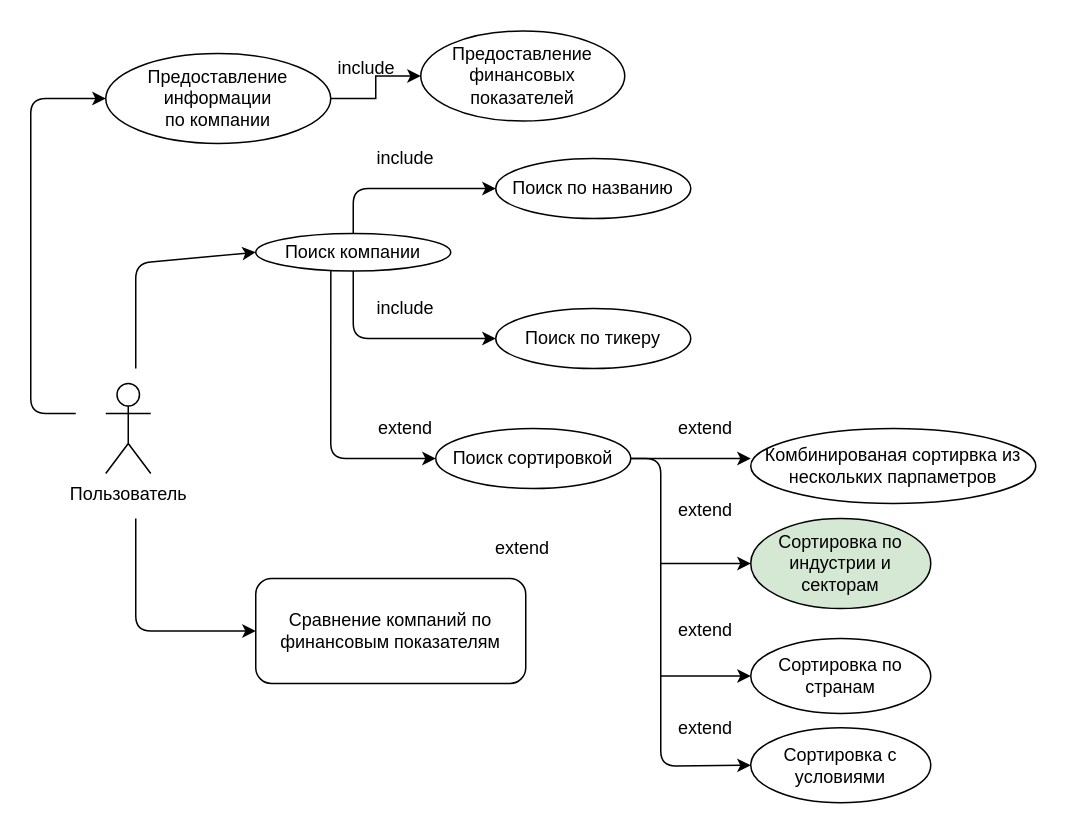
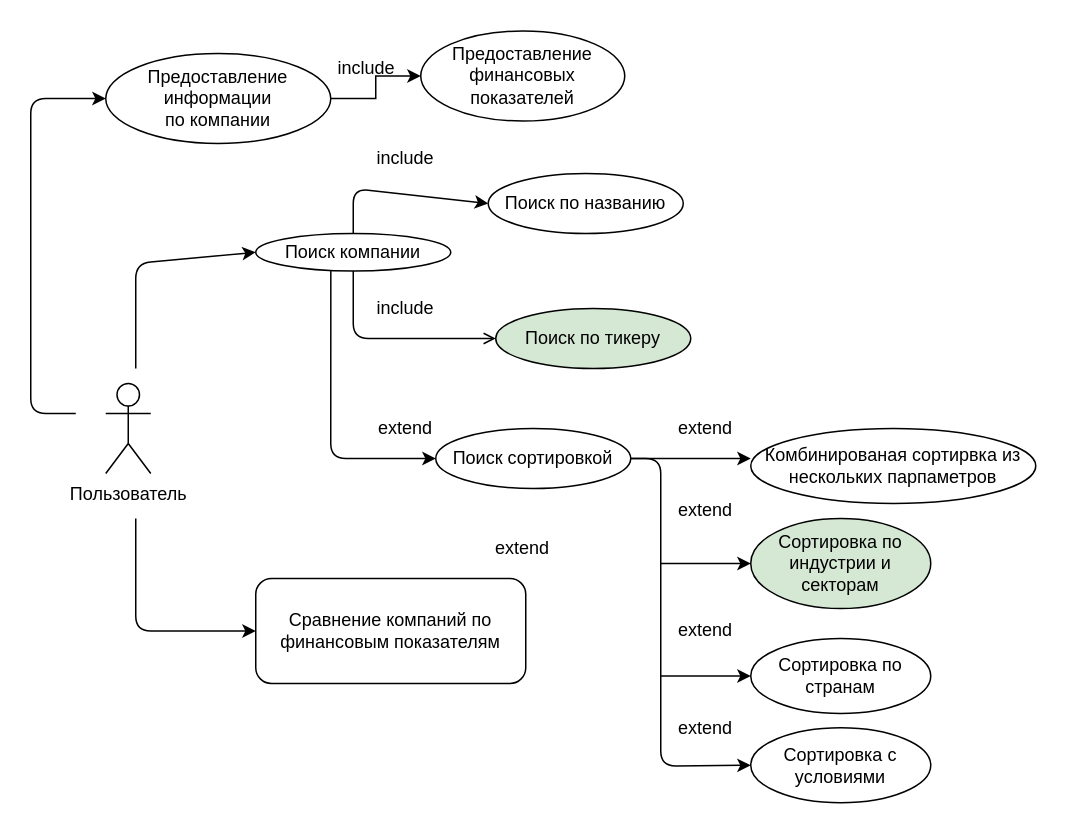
  <mxCell id="0" />
  <mxCell id="1" parent="0" />
  <mxCell id="2" value="Пользователь" style="shape=umlActor;verticalLabelPosition=bottom;verticalAlign=top;html=1;outlineConnect=0;" parent="1" vertex="1"><mxGeometry x="70" y="255" width="30" height="60" as="geometry" /></mxCell>
  <mxCell id="3" value="Поиск компании" style="ellipse;whiteSpace=wrap;html=1;align=center;" parent="1" vertex="1"><mxGeometry x="170" y="155" width="130" height="25" as="geometry" /></mxCell>
  <mxCell id="4" style="edgeStyle=orthogonalEdgeStyle;rounded=0;orthogonalLoop=1;jettySize=auto;html=1;entryX=0;entryY=0.5;entryDx=0;entryDy=0;" parent="1" source="5" target="8" edge="1"><mxGeometry relative="1" as="geometry" /></mxCell>
  <mxCell id="5" value="Предоставление информации &lt;br&gt;по компании" style="ellipse;whiteSpace=wrap;html=1;align=center;" parent="1" vertex="1"><mxGeometry x="70" y="35" width="150" height="60" as="geometry" /></mxCell>
- <mxCell id="6" value="Поиск по названию" style="ellipse;whiteSpace=wrap;html=1;align=center;" parent="1" vertex="1"><mxGeometry x="330" y="105" width="130" height="40" as="geometry" /></mxCell>
- <mxCell id="7" value="Поиск по тикеру" style="ellipse;whiteSpace=wrap;html=1;align=center;" parent="1" vertex="1"><mxGeometry x="330" y="205" width="130" height="40" as="geometry" /></mxCell>
+ <mxCell id="6" value="Поиск по названию" style="ellipse;whiteSpace=wrap;html=1;align=center;" parent="1" vertex="1"><mxGeometry x="325" y="115" width="130" height="40" as="geometry" /></mxCell>
+ <mxCell id="7" value="Поиск по тикеру" style="ellipse;whiteSpace=wrap;html=1;align=center;fillColor=#d5e8d4;" parent="1" vertex="1"><mxGeometry x="330" y="205" width="130" height="40" as="geometry" /></mxCell>
  <mxCell id="8" value="Предоставление финансовых показателей" style="ellipse;whiteSpace=wrap;html=1;align=center;" parent="1" vertex="1"><mxGeometry x="280" y="20" width="136" height="60" as="geometry" /></mxCell>
  <mxCell id="9" value="Сравнение компаний по финансовым показателям" style="whiteSpace=wrap;html=1;align=center;rounded=1;" parent="1" vertex="1"><mxGeometry x="170" y="385" width="180" height="70" as="geometry" /></mxCell>
  <mxCell id="10" value="Сортировка по индустрии и секторам" style="ellipse;whiteSpace=wrap;html=1;align=center;fillColor=#d5e8d4;" parent="1" vertex="1"><mxGeometry x="500" y="345" width="120" height="60" as="geometry" /></mxCell>
  <mxCell id="11" value="Сортировка по странам" style="ellipse;whiteSpace=wrap;html=1;align=center;" parent="1" vertex="1"><mxGeometry x="500" y="425" width="120" height="50" as="geometry" /></mxCell>
  <mxCell id="12" value="" style="endArrow=classic;html=1;entryX=0;entryY=0.5;entryDx=0;entryDy=0;" parent="1" target="3" edge="1"><mxGeometry width="50" height="50" relative="1" as="geometry"><mxPoint x="90" y="245" as="sourcePoint" /><mxPoint x="440" y="265" as="targetPoint" /><Array as="points"><mxPoint x="90" y="175" /></Array></mxGeometry></mxCell>
  <mxCell id="13" value="" style="endArrow=classic;html=1;entryX=0;entryY=0.5;entryDx=0;entryDy=0;" parent="1" target="9" edge="1"><mxGeometry width="50" height="50" relative="1" as="geometry"><mxPoint x="90" y="345" as="sourcePoint" /><mxPoint x="440" y="265" as="targetPoint" /><Array as="points"><mxPoint x="90" y="420" /></Array></mxGeometry></mxCell>
  <mxCell id="14" value="" style="endArrow=classic;html=1;entryX=0;entryY=0.5;entryDx=0;entryDy=0;" parent="1" target="5" edge="1"><mxGeometry width="50" height="50" relative="1" as="geometry"><mxPoint x="50" y="275" as="sourcePoint" /><mxPoint x="20" y="145" as="targetPoint" /><Array as="points"><mxPoint x="20" y="275" /><mxPoint x="20" y="65" /></Array></mxGeometry></mxCell>
- <mxCell id="15" value="" style="endArrow=classic;html=1;exitX=0.5;exitY=1;exitDx=0;exitDy=0;entryX=0;entryY=0.5;entryDx=0;entryDy=0;" parent="1" source="3" target="7" edge="1"><mxGeometry width="50" height="50" relative="1" as="geometry"><mxPoint x="235" y="195" as="sourcePoint" /><mxPoint x="350" y="225" as="targetPoint" /><Array as="points"><mxPoint x="235" y="225" /></Array></mxGeometry></mxCell>
+ <mxCell id="15" value="" style="endArrow=open;html=1;exitX=0.5;exitY=1;exitDx=0;exitDy=0;entryX=0;entryY=0.5;entryDx=0;entryDy=0;" parent="1" source="3" target="7" edge="1"><mxGeometry width="50" height="50" relative="1" as="geometry"><mxPoint x="235" y="195" as="sourcePoint" /><mxPoint x="350" y="225" as="targetPoint" /><Array as="points"><mxPoint x="235" y="225" /></Array></mxGeometry></mxCell>
  <mxCell id="16" value="" style="endArrow=classic;html=1;exitX=0.5;exitY=0;exitDx=0;exitDy=0;entryX=0;entryY=0.5;entryDx=0;entryDy=0;" parent="1" source="3" target="6" edge="1"><mxGeometry width="50" height="50" relative="1" as="geometry"><mxPoint x="390" y="315" as="sourcePoint" /><mxPoint x="440" y="265" as="targetPoint" /><Array as="points"><mxPoint x="235" y="125" /></Array></mxGeometry></mxCell>
  <mxCell id="17" value="" style="endArrow=classic;html=1;exitX=0.385;exitY=0.975;exitDx=0;exitDy=0;entryX=0;entryY=0.5;entryDx=0;entryDy=0;exitPerimeter=0;" parent="1" source="3" target="18" edge="1"><mxGeometry width="50" height="50" relative="1" as="geometry"><mxPoint x="390" y="315" as="sourcePoint" /><mxPoint x="470" y="175" as="targetPoint" /><Array as="points"><mxPoint x="220" y="305" /></Array></mxGeometry></mxCell>
  <mxCell id="18" value="Поиск сортировкой" style="ellipse;whiteSpace=wrap;html=1;align=center;" parent="1" vertex="1"><mxGeometry x="290" y="285" width="130" height="40" as="geometry" /></mxCell>
  <mxCell id="19" value="Комбинированая сортирвка из нескольких парпаметров" style="ellipse;whiteSpace=wrap;html=1;align=center;" parent="1" vertex="1"><mxGeometry x="500" y="285" width="190" height="50" as="geometry" /></mxCell>
  <mxCell id="20" value="Сортировка с условиями" style="ellipse;whiteSpace=wrap;html=1;align=center;" parent="1" vertex="1"><mxGeometry x="500" y="484.5" width="120" height="50" as="geometry" /></mxCell>
  <mxCell id="21" value="" style="endArrow=classic;html=1;exitX=1;exitY=0.5;exitDx=0;exitDy=0;entryX=0;entryY=0.5;entryDx=0;entryDy=0;" parent="1" source="18" target="20" edge="1"><mxGeometry width="50" height="50" relative="1" as="geometry"><mxPoint x="440" y="305" as="sourcePoint" /><mxPoint x="490" y="515" as="targetPoint" /><Array as="points"><mxPoint x="440" y="305" /><mxPoint x="440" y="445" /><mxPoint x="440" y="510" /></Array></mxGeometry></mxCell>
  <mxCell id="22" value="" style="endArrow=classic;html=1;exitX=1;exitY=0.5;exitDx=0;exitDy=0;entryX=0;entryY=0.5;entryDx=0;entryDy=0;" parent="1" source="18" edge="1"><mxGeometry width="50" height="50" relative="1" as="geometry"><mxPoint x="390" y="295" as="sourcePoint" /><mxPoint x="500" y="305" as="targetPoint" /></mxGeometry></mxCell>
  <mxCell id="23" value="" style="endArrow=classic;html=1;entryX=0;entryY=0.5;entryDx=0;entryDy=0;" parent="1" target="10" edge="1"><mxGeometry width="50" height="50" relative="1" as="geometry"><mxPoint x="440" y="375" as="sourcePoint" /><mxPoint x="440" y="245" as="targetPoint" /></mxGeometry></mxCell>
  <mxCell id="24" value="" style="endArrow=classic;html=1;entryX=0;entryY=0.5;entryDx=0;entryDy=0;" parent="1" target="11" edge="1"><mxGeometry width="50" height="50" relative="1" as="geometry"><mxPoint x="440" y="450" as="sourcePoint" /><mxPoint x="440" y="245" as="targetPoint" /></mxGeometry></mxCell>
  <mxCell id="25" value="include" style="text;html=1;strokeColor=none;fillColor=none;align=center;verticalAlign=middle;whiteSpace=wrap;rounded=0;" parent="1" vertex="1"><mxGeometry x="250" y="95" width="40" height="20" as="geometry" /></mxCell>
  <mxCell id="26" value="include" style="text;html=1;strokeColor=none;fillColor=none;align=center;verticalAlign=middle;whiteSpace=wrap;rounded=0;" parent="1" vertex="1"><mxGeometry x="224" y="35" width="40" height="20" as="geometry" /></mxCell>
  <mxCell id="27" value="include" style="text;html=1;strokeColor=none;fillColor=none;align=center;verticalAlign=middle;whiteSpace=wrap;rounded=0;" parent="1" vertex="1"><mxGeometry x="250" y="195" width="40" height="20" as="geometry" /></mxCell>
  <mxCell id="28" value="extend" style="text;html=1;strokeColor=none;fillColor=none;align=center;verticalAlign=middle;whiteSpace=wrap;rounded=0;" parent="1" vertex="1"><mxGeometry x="250" y="275" width="40" height="20" as="geometry" /></mxCell>
  <mxCell id="29" value="extend" style="text;html=1;strokeColor=none;fillColor=none;align=center;verticalAlign=middle;whiteSpace=wrap;rounded=0;" parent="1" vertex="1"><mxGeometry x="328" y="355" width="40" height="20" as="geometry" /></mxCell>
  <mxCell id="30" value="extend" style="text;html=1;strokeColor=none;fillColor=none;align=center;verticalAlign=middle;whiteSpace=wrap;rounded=0;" parent="1" vertex="1"><mxGeometry x="450" y="275" width="40" height="20" as="geometry" /></mxCell>
  <mxCell id="31" value="extend" style="text;html=1;strokeColor=none;fillColor=none;align=center;verticalAlign=middle;whiteSpace=wrap;rounded=0;" parent="1" vertex="1"><mxGeometry x="450" y="330" width="40" height="20" as="geometry" /></mxCell>
  <mxCell id="32" value="extend" style="text;html=1;strokeColor=none;fillColor=none;align=center;verticalAlign=middle;whiteSpace=wrap;rounded=0;" parent="1" vertex="1"><mxGeometry x="450" y="410" width="40" height="20" as="geometry" /></mxCell>
  <mxCell id="33" value="extend" style="text;html=1;strokeColor=none;fillColor=none;align=center;verticalAlign=middle;whiteSpace=wrap;rounded=0;" parent="1" vertex="1"><mxGeometry x="450" y="475" width="40" height="20" as="geometry" /></mxCell>
